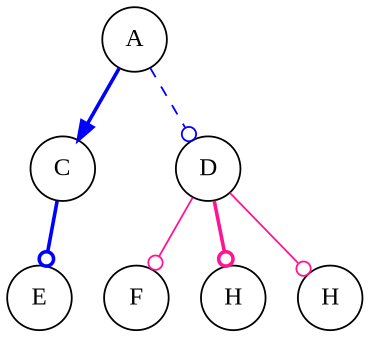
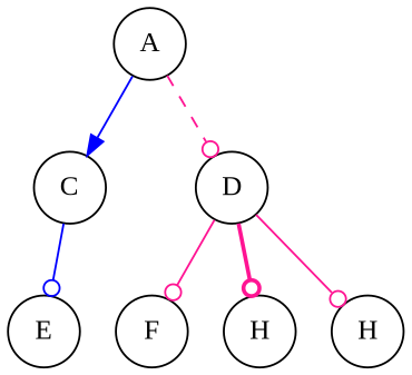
  digraph {
    fontname="Liberation Serif"
    node [fontname="Liberation Serif" shape=circle]
    edge [arrowhead=odot color=blue fontname="Liberation Serif" style=solid]
    n1 [label=A]
    n2 [label=C]
    n3 [label=D]
    n4 [label=E]
    n5 [label=F]
    n6 [label=H]
    H
-   n1 -> n2 [arrowhead=normal style=bold]
-   n1 -> n3 [style=dashed]
-   n2 -> n4 [style=bold]
+   n1 -> n2 [arrowhead=normal]
+   n1 -> n3 [color=deeppink style=dashed]
+   n2 -> n4
    n3 -> n5 [color=deeppink]
    n3 -> n6 [color=deeppink style=bold]
    n3 -> H [color=deeppink]
  }
